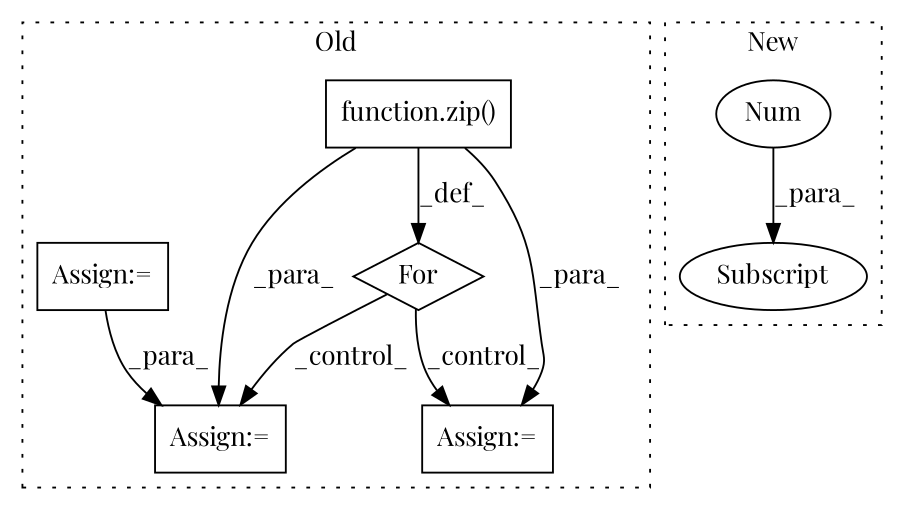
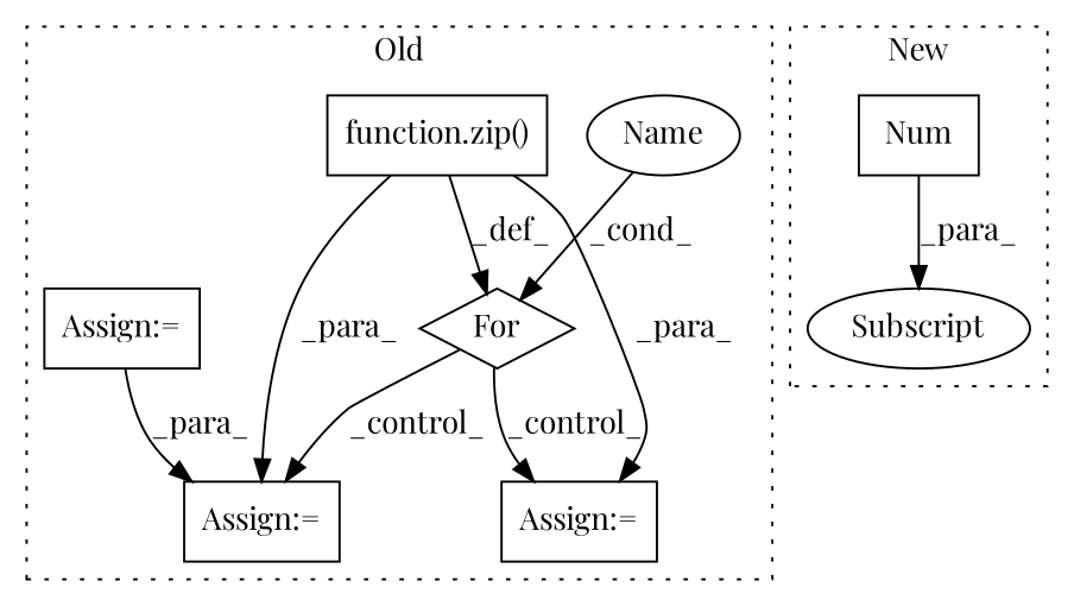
  digraph {
    fontname="Playfair Display"
    node [a=68 fontname="Playfair Display" l=2 shape=box]
    edge [fontname="Playfair Display"]
    n1 [a=75 l="4,1" label="function.zip()" s="29433,29460"]
    n2 [a=107 l="4,22" label=For s="29420,29461" shape=diamond]
    n3 [label="Assign:=" s=29545]
+   n4 [a=87 label=Name s=29427 shape=ellipse]
    n5 [l=1 label="Assign:=" s=29094]
    n6 [label="Assign:=" s=29492]
    n7 [a=63 l="17,0" label=Subscript s="29707,0" shape=ellipse]
-   n8 [a=76 label=Num s=29721 shape=ellipse]
+   n8 [a=76 label=Num s=29721]
    subgraph cluster_1 {
      label=Old
      style=dotted
      n1
      n2
      n3
+     n4
      n5
      n6
    }
    subgraph cluster_2 {
      label=New
      style=dotted
      n7
      n8
    }
    n1 -> n2 [label=_def_]
    n1 -> n3 [label=_para_]
    n1 -> n6 [label=_para_]
    n2 -> n3 [label=_control_]
    n2 -> n6 [label=_control_]
+   n4 -> n2 [label=_cond_]
    n5 -> n3 [label=_para_]
    n8 -> n7 [label=_para_]
  }
